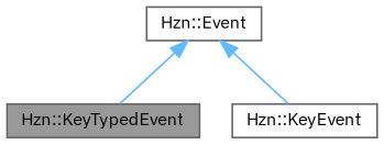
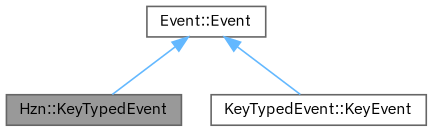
  digraph {
    fontname="IBM Plex Sans"
    node [color=gray40 fillcolor=white fontname="IBM Plex Sans" fontsize=10 shape=box style=filled]
    edge [color=steelblue1 dir=back fontname="IBM Plex Sans" fontsize=10 labelfontname=Helvetica labelfontsize=10 style=solid]
    n1 [fillcolor=grey60 fontcolor=black height=0.2 label="Hzn::KeyTypedEvent" width=0.4]
-   n2 [height=0.2 label="Hzn::KeyEvent" width=0.4]
-   n3 [height=0.2 label="Hzn::Event" width=0.4]
+   n2 [height=0.2 label="KeyTypedEvent::KeyEvent" width=0.4]
+   n3 [height=0.2 label="Event::Event" width=0.4]
    n3 -> n1
    n3 -> n2
  }
